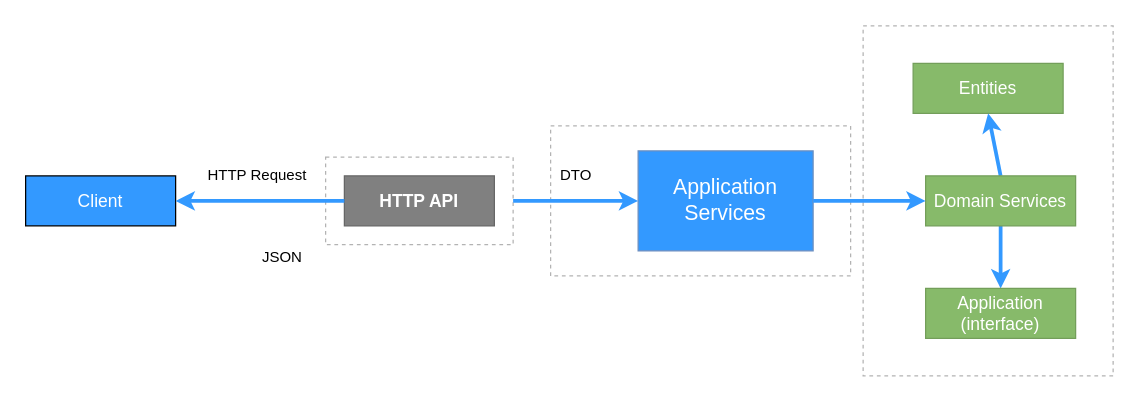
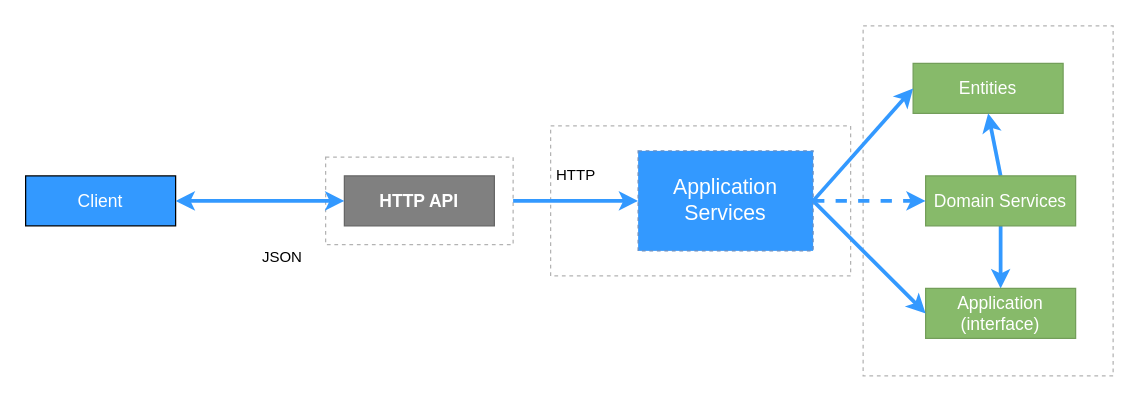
  <mxCell id="0" />
  <mxCell id="1" parent="0" />
  <mxCell id="2" value="Client" style="rounded=0;whiteSpace=wrap;html=1;fillColor=#3399ff;fontColor=#FFFFFF;fontSize=14;fontStyle=0;" vertex="1" parent="1"><mxGeometry x="20" y="140" width="120" height="40" as="geometry" /></mxCell>
  <mxCell id="3" value="" style="rounded=0;whiteSpace=wrap;html=1;fontSize=14;dashed=1;strokeColor=#B3B3B3;" vertex="1" parent="1"><mxGeometry x="260" y="125" width="150" height="70" as="geometry" /></mxCell>
  <mxCell id="4" value="HTTP API" style="rounded=0;whiteSpace=wrap;html=1;fontSize=14;strokeColor=#666666;fontStyle=1;fontColor=#FFFFFF;fillColor=#808080;" vertex="1" parent="1"><mxGeometry x="275" y="140" width="120" height="40" as="geometry" /></mxCell>
  <mxCell id="5" value="" style="rounded=0;whiteSpace=wrap;html=1;fontSize=14;dashed=1;strokeColor=#B3B3B3;" vertex="1" parent="1"><mxGeometry x="440" y="100" width="240" height="120" as="geometry" /></mxCell>
- <mxCell id="6" value="Application &lt;br style=&quot;font-size: 17px;&quot;&gt;Services" style="rounded=0;whiteSpace=wrap;html=1;dashed=0;fontSize=17;strokeColor=#6c8ebf;fillColor=#3399FF;fontStyle=0;fontColor=#FFFFFF;" vertex="1" parent="1"><mxGeometry x="510" y="120" width="140" height="80" as="geometry" /></mxCell>
+ <mxCell id="6" value="Application &lt;br style=&quot;font-size: 17px;&quot;&gt;Services" style="rounded=0;whiteSpace=wrap;html=1;dashed=1;fontSize=17;strokeColor=#6c8ebf;fillColor=#3399FF;fontStyle=0;fontColor=#FFFFFF;" vertex="1" parent="1"><mxGeometry x="510" y="120" width="140" height="80" as="geometry" /></mxCell>
  <mxCell id="7" value="" style="rounded=0;whiteSpace=wrap;html=1;fontSize=14;dashed=1;strokeColor=#B3B3B3;" vertex="1" parent="1"><mxGeometry x="690" y="20" width="200" height="280" as="geometry" /></mxCell>
  <mxCell id="8" value="Entities" style="rounded=0;whiteSpace=wrap;html=1;fontSize=14;fontStyle=0;strokeColor=#739E5A;fillColor=#87BA6A;fontColor=#FFFFFF;" vertex="1" parent="1"><mxGeometry x="730" y="50" width="120" height="40" as="geometry" /></mxCell>
  <mxCell id="9" style="edgeStyle=none;rounded=0;orthogonalLoop=1;jettySize=auto;html=1;exitX=0.5;exitY=0;exitDx=0;exitDy=0;entryX=0.5;entryY=1;entryDx=0;entryDy=0;fontSize=12;fontColor=#000000;strokeColor=#3399FF;strokeWidth=3;" edge="1" parent="1" source="11" target="8"><mxGeometry relative="1" as="geometry" /></mxCell>
  <mxCell id="10" style="edgeStyle=none;rounded=0;orthogonalLoop=1;jettySize=auto;html=1;exitX=0.5;exitY=1;exitDx=0;exitDy=0;fontSize=12;fontColor=#000000;strokeColor=#3399FF;strokeWidth=3;" edge="1" parent="1" source="11" target="12"><mxGeometry relative="1" as="geometry" /></mxCell>
  <mxCell id="11" value="Domain Services" style="rounded=0;whiteSpace=wrap;html=1;fontSize=14;fontStyle=0;strokeColor=#739E5A;fillColor=#87BA6A;fontColor=#FFFFFF;" vertex="1" parent="1"><mxGeometry x="740" y="140" width="120" height="40" as="geometry" /></mxCell>
  <mxCell id="12" value="Application&lt;br&gt;(interface)" style="rounded=0;whiteSpace=wrap;html=1;fontSize=14;fontStyle=0;strokeColor=#739E5A;fillColor=#87BA6A;fontColor=#FFFFFF;" vertex="1" parent="1"><mxGeometry x="740" y="230" width="120" height="40" as="geometry" /></mxCell>
- <mxCell id="13" value="" style="endArrow=none;startArrow=classic;html=1;fontSize=17;fontColor=#FFFFFF;exitX=1;exitY=0.5;exitDx=0;exitDy=0;entryX=0;entryY=0.5;entryDx=0;entryDy=0;strokeColor=#3399FF;strokeWidth=3;" edge="1" parent="1" source="2" target="4"><mxGeometry width="50" height="50" relative="1" as="geometry"><mxPoint x="510" y="320" as="sourcePoint" /><mxPoint x="560" y="270" as="targetPoint" /></mxGeometry></mxCell>
- <mxCell id="14" value="HTTP Request" style="text;html=1;align=center;verticalAlign=middle;resizable=0;points=[];autosize=1;strokeColor=none;fontSize=12;" vertex="1" parent="1"><mxGeometry x="160" y="130" width="90" height="20" as="geometry" /></mxCell>
+ <mxCell id="13" value="" style="endArrow=classic;startArrow=classic;html=1;fontSize=17;fontColor=#FFFFFF;exitX=1;exitY=0.5;exitDx=0;exitDy=0;entryX=0;entryY=0.5;entryDx=0;entryDy=0;strokeColor=#3399FF;strokeWidth=3;" edge="1" parent="1" source="2" target="4"><mxGeometry width="50" height="50" relative="1" as="geometry"><mxPoint x="510" y="320" as="sourcePoint" /><mxPoint x="560" y="270" as="targetPoint" /></mxGeometry></mxCell>
  <mxCell id="15" value="JSON" style="text;html=1;align=center;verticalAlign=middle;resizable=0;points=[];autosize=1;strokeColor=none;fontSize=12;" vertex="1" parent="1"><mxGeometry x="200" y="195" width="50" height="20" as="geometry" /></mxCell>
  <mxCell id="16" value="" style="endArrow=classic;html=1;fontSize=12;fontColor=#000000;strokeColor=#3399FF;exitX=1;exitY=0.5;exitDx=0;exitDy=0;entryX=0;entryY=0.5;entryDx=0;entryDy=0;strokeWidth=3;" edge="1" parent="1" source="3" target="6"><mxGeometry width="50" height="50" relative="1" as="geometry"><mxPoint x="450" y="310" as="sourcePoint" /><mxPoint x="500" y="260" as="targetPoint" /></mxGeometry></mxCell>
- <mxCell id="17" value="DTO" style="text;html=1;align=center;verticalAlign=middle;resizable=0;points=[];autosize=1;strokeColor=none;fontSize=12;" vertex="1" parent="1"><mxGeometry x="440" y="130" width="40" height="20" as="geometry" /></mxCell>
- <mxCell id="19" value="" style="endArrow=classic;html=1;fontSize=12;fontColor=#000000;strokeColor=#3399FF;exitX=1;exitY=0.5;exitDx=0;exitDy=0;entryX=0;entryY=0.5;entryDx=0;entryDy=0;strokeWidth=3;" edge="1" parent="1" source="6" target="11"><mxGeometry width="50" height="50" relative="1" as="geometry"><mxPoint x="640" y="169" as="sourcePoint" /><mxPoint x="830" y="110" as="targetPoint" /></mxGeometry></mxCell>
+ <mxCell id="17" value="HTTP" style="text;html=1;align=center;verticalAlign=middle;resizable=0;points=[];autosize=1;strokeColor=none;fontSize=12;" vertex="1" parent="1"><mxGeometry x="440" y="130" width="40" height="20" as="geometry" /></mxCell>
+ <mxCell id="18" value="" style="endArrow=classic;html=1;fontSize=12;fontColor=#000000;strokeColor=#3399FF;exitX=1;exitY=0.5;exitDx=0;exitDy=0;entryX=0;entryY=0.5;entryDx=0;entryDy=0;strokeWidth=3;" edge="1" parent="1" source="6" target="8"><mxGeometry width="50" height="50" relative="1" as="geometry"><mxPoint x="380" y="169" as="sourcePoint" /><mxPoint x="500" y="169" as="targetPoint" /></mxGeometry></mxCell>
+ <mxCell id="19" value="" style="endArrow=classic;html=1;fontSize=12;fontColor=#000000;strokeColor=#3399FF;exitX=1;exitY=0.5;exitDx=0;exitDy=0;entryX=0;entryY=0.5;entryDx=0;entryDy=0;strokeWidth=3;dashed=1;" edge="1" parent="1" source="6" target="11"><mxGeometry width="50" height="50" relative="1" as="geometry"><mxPoint x="640" y="169" as="sourcePoint" /><mxPoint x="830" y="110" as="targetPoint" /></mxGeometry></mxCell>
+ <mxCell id="20" value="" style="endArrow=classic;html=1;fontSize=12;fontColor=#000000;strokeColor=#3399FF;exitX=1;exitY=0.5;exitDx=0;exitDy=0;entryX=0;entryY=0.5;entryDx=0;entryDy=0;strokeWidth=3;" edge="1" parent="1" source="6" target="12"><mxGeometry width="50" height="50" relative="1" as="geometry"><mxPoint x="640" y="169" as="sourcePoint" /><mxPoint x="830" y="170" as="targetPoint" /></mxGeometry></mxCell>
